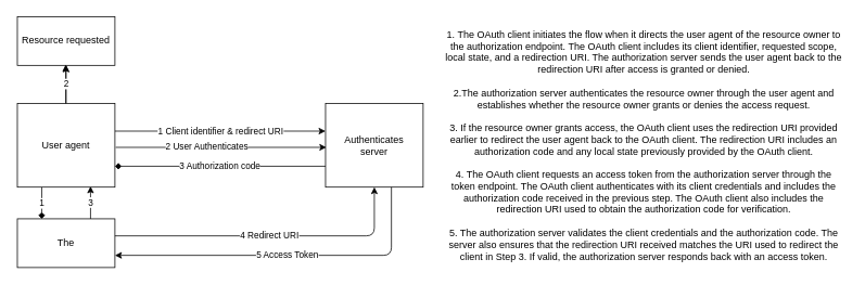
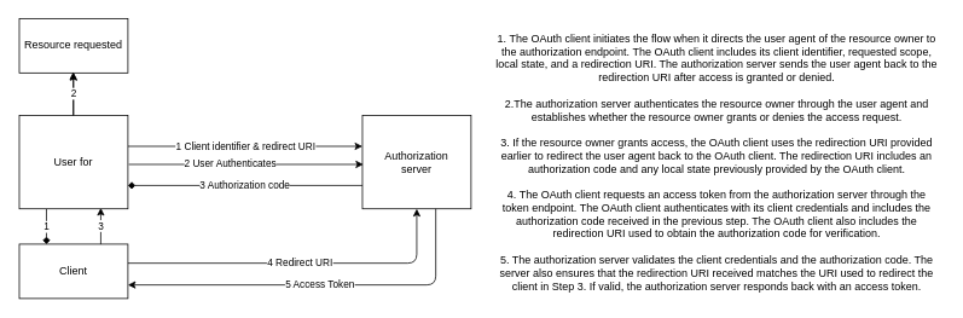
  <mxCell id="0" />
  <mxCell id="1" parent="0" />
  <mxCell id="2" value="Resource requested" style="rounded=0;whiteSpace=wrap;html=1;" vertex="1" parent="1"><mxGeometry x="20" y="20" width="120" height="60" as="geometry" /></mxCell>
- <mxCell id="3" value="The" style="rounded=0;whiteSpace=wrap;html=1;" vertex="1" parent="1"><mxGeometry x="20" y="269" width="120" height="60" as="geometry" /></mxCell>
+ <mxCell id="3" value="Client" style="rounded=0;whiteSpace=wrap;html=1;" vertex="1" parent="1"><mxGeometry x="20" y="269" width="120" height="60" as="geometry" /></mxCell>
  <mxCell id="4" value="3" style="endArrow=classic;html=1;" edge="1" parent="1"><mxGeometry width="50" height="50" relative="1" as="geometry"><mxPoint x="110" y="269" as="sourcePoint" /><mxPoint x="110" y="229" as="targetPoint" /></mxGeometry></mxCell>
  <mxCell id="5" value="1" style="endArrow=diamond;html=1;entryX=0.25;entryY=0;entryDx=0;entryDy=0;exitX=0.25;exitY=1;exitDx=0;exitDy=0;" edge="1" parent="1" source="12" target="3"><mxGeometry width="50" height="50" relative="1" as="geometry"><mxPoint x="50" y="209" as="sourcePoint" /><mxPoint x="20" y="249" as="targetPoint" /></mxGeometry></mxCell>
  <mxCell id="6" value="" style="endArrow=classic;html=1;" edge="1" parent="1"><mxGeometry width="50" height="50" relative="1" as="geometry"><mxPoint x="79.5" y="144" as="sourcePoint" /><mxPoint x="79.5" y="79" as="targetPoint" /></mxGeometry></mxCell>
- <mxCell id="7" value="Authenticates&lt;br&gt;server" style="rounded=0;whiteSpace=wrap;html=1;" vertex="1" parent="1"><mxGeometry x="399" y="127" width="120" height="103" as="geometry" /></mxCell>
+ <mxCell id="7" value="Authorization&lt;br&gt;server" style="rounded=0;whiteSpace=wrap;html=1;" vertex="1" parent="1"><mxGeometry x="399" y="127" width="120" height="103" as="geometry" /></mxCell>
  <mxCell id="8" value="1 Client identifier &amp;amp; redirect URI" style="endArrow=classic;html=1;exitX=1;exitY=0.25;exitDx=0;exitDy=0;entryX=0;entryY=0.33;entryDx=0;entryDy=0;entryPerimeter=0;" edge="1" parent="1" target="7"><mxGeometry width="50" height="50" relative="1" as="geometry"><mxPoint x="140" y="161" as="sourcePoint" /><mxPoint x="399" y="169" as="targetPoint" /><Array as="points" /></mxGeometry></mxCell>
  <mxCell id="9" value="" style="endArrow=classic;html=1;exitX=1;exitY=0.25;exitDx=0;exitDy=0;entryX=0;entryY=0.33;entryDx=0;entryDy=0;entryPerimeter=0;" edge="1" parent="1"><mxGeometry width="50" height="50" relative="1" as="geometry"><mxPoint x="141" y="181" as="sourcePoint" /><mxPoint x="400" y="180.99" as="targetPoint" /><Array as="points" /></mxGeometry></mxCell>
  <mxCell id="10" value="2 User Authenticates" style="edgeLabel;html=1;align=center;verticalAlign=middle;resizable=0;points=[];" vertex="1" connectable="0" parent="9"><mxGeometry x="-0.135" y="1" relative="1" as="geometry"><mxPoint as="offset" /></mxGeometry></mxCell>
  <mxCell id="11" value="2" style="edgeStyle=orthogonalEdgeStyle;rounded=0;orthogonalLoop=1;jettySize=auto;html=1;" edge="1" parent="1" source="12" target="2"><mxGeometry relative="1" as="geometry" /></mxCell>
- <mxCell id="12" value="User agent" style="rounded=0;whiteSpace=wrap;html=1;" vertex="1" parent="1"><mxGeometry x="20" y="127" width="120" height="103" as="geometry" /></mxCell>
+ <mxCell id="12" value="User for" style="rounded=0;whiteSpace=wrap;html=1;" vertex="1" parent="1"><mxGeometry x="20" y="127" width="120" height="103" as="geometry" /></mxCell>
  <mxCell id="13" value="3 Authorization code" style="endArrow=diamond;html=1;entryX=1;entryY=0.75;entryDx=0;entryDy=0;exitX=0;exitY=0.75;exitDx=0;exitDy=0;" edge="1" parent="1" source="7" target="12"><mxGeometry width="50" height="50" relative="1" as="geometry"><mxPoint x="380" y="289" as="sourcePoint" /><mxPoint x="670" y="319" as="targetPoint" /></mxGeometry></mxCell>
  <mxCell id="14" value="4 Redirect URI" style="endArrow=classic;html=1;entryX=0.5;entryY=1;entryDx=0;entryDy=0;" edge="1" parent="1" target="7"><mxGeometry width="50" height="50" relative="1" as="geometry"><mxPoint x="140" y="290" as="sourcePoint" /><mxPoint x="429" y="241" as="targetPoint" /><Array as="points"><mxPoint x="459" y="290" /></Array></mxGeometry></mxCell>
  <mxCell id="15" value="5 Access Token" style="endArrow=classic;html=1;entryX=1;entryY=0.75;entryDx=0;entryDy=0;" edge="1" parent="1" target="3"><mxGeometry width="50" height="50" relative="1" as="geometry"><mxPoint x="480" y="230" as="sourcePoint" /><mxPoint x="470" y="319" as="targetPoint" /><Array as="points"><mxPoint x="480" y="314" /></Array></mxGeometry></mxCell>
  <mxCell id="16" value="1.&amp;nbsp;The OAuth client initiates the flow when it directs the user agent of the resource owner to &lt;br&gt;the authorization endpoint.&amp;nbsp;The OAuth client includes its client identifier, requested scope, &lt;br&gt;local state, and a redirection URI. The authorization server sends the user agent back&amp;nbsp;to the &lt;br&gt;redirection URI after access is granted or denied.&lt;br&gt;&lt;br&gt;2.The authorization server authenticates the resource owner through the user agent and&lt;br&gt;establishes whether the resource owner grants or denies the access request.&lt;br&gt;&lt;br&gt;3. If the resource owner grants access, the OAuth client uses the redirection URI provided&lt;br&gt;earlier to redirect the user agent back to the OAuth client. The redirection URI includes an&lt;br&gt;authorization code and any local state previously provided by the OAuth client.&lt;br&gt;&lt;br&gt;4. The OAuth client requests an access token from the authorization server through the&lt;br&gt;token endpoint. The OAuth client authenticates with its client credentials and includes the&lt;br&gt;authorization code received in the previous step. The OAuth client also includes the&lt;br&gt;redirection URI used to obtain the authorization code for verification.&lt;br&gt;&lt;br&gt;5. The authorization server validates the client credentials and the authorization code. The&lt;br/&gt;server also ensures that the redirection URI received matches the URI used to redirect the&lt;br/&gt;client in Step 3. If valid, the authorization server responds back with an access token." style="text;html=1;align=center;verticalAlign=middle;resizable=0;points=[];autosize=1;" vertex="1" parent="1"><mxGeometry x="540" y="33.5" width="500" height="290" as="geometry" /></mxCell>
